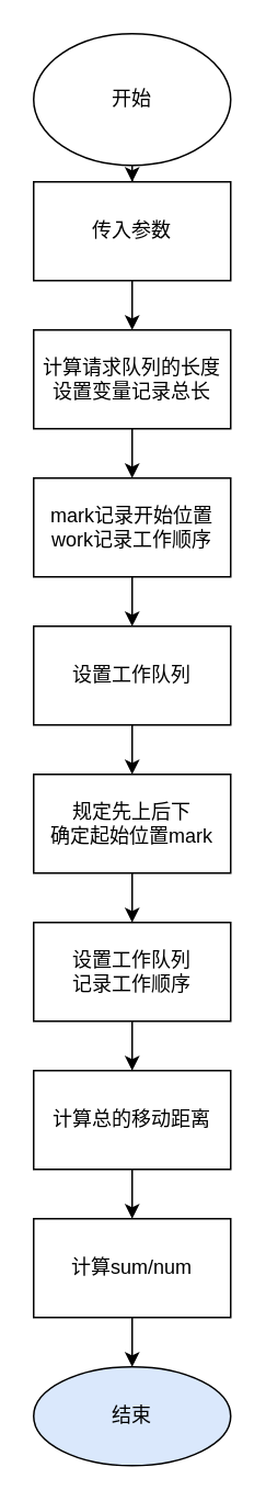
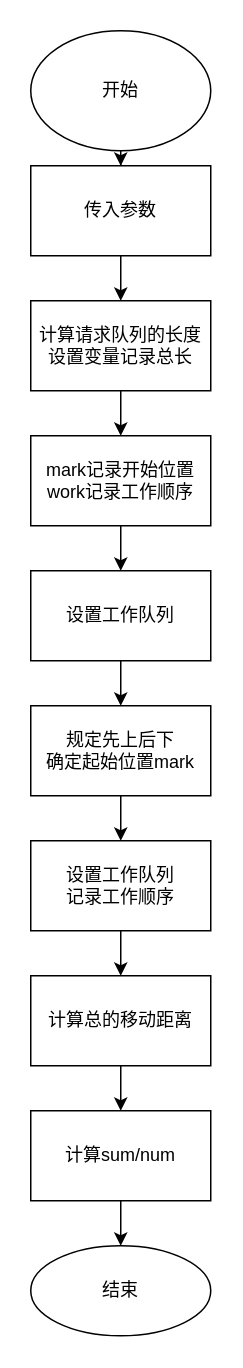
  <mxCell id="0" />
  <mxCell id="1" parent="0" />
  <mxCell id="2" value="" style="edgeStyle=orthogonalEdgeStyle;rounded=0;orthogonalLoop=1;jettySize=auto;html=1;" edge="1" parent="1" source="3" target="5"><mxGeometry relative="1" as="geometry" /></mxCell>
  <mxCell id="3" value="开始" style="ellipse;whiteSpace=wrap;html=1;" vertex="1" parent="1"><mxGeometry x="20" y="20" width="120" height="80" as="geometry" /></mxCell>
  <mxCell id="4" value="" style="edgeStyle=orthogonalEdgeStyle;rounded=0;orthogonalLoop=1;jettySize=auto;html=1;" edge="1" parent="1" source="5" target="7"><mxGeometry relative="1" as="geometry" /></mxCell>
  <mxCell id="5" value="传入参数" style="whiteSpace=wrap;html=1;" vertex="1" parent="1"><mxGeometry x="20" y="110" width="120" height="60" as="geometry" /></mxCell>
  <mxCell id="6" value="" style="edgeStyle=orthogonalEdgeStyle;rounded=0;orthogonalLoop=1;jettySize=auto;html=1;" edge="1" parent="1" source="7"><mxGeometry relative="1" as="geometry"><mxPoint x="80" y="290" as="targetPoint" /></mxGeometry></mxCell>
  <mxCell id="7" value="&lt;div&gt;计算请求队列的长度&lt;/div&gt;&lt;div&gt;设置变量记录总长&lt;br&gt;&lt;/div&gt;" style="whiteSpace=wrap;html=1;" vertex="1" parent="1"><mxGeometry x="20" y="200" width="120" height="60" as="geometry" /></mxCell>
  <mxCell id="8" value="" style="edgeStyle=orthogonalEdgeStyle;rounded=0;orthogonalLoop=1;jettySize=auto;html=1;" edge="1" parent="1" source="9" target="11"><mxGeometry relative="1" as="geometry" /></mxCell>
  <mxCell id="9" value="&lt;div&gt;mark记录开始位置&lt;/div&gt;&lt;div&gt;work记录工作顺序&lt;br&gt;&lt;/div&gt;" style="rounded=0;whiteSpace=wrap;html=1;" vertex="1" parent="1"><mxGeometry x="20" y="290" width="120" height="60" as="geometry" /></mxCell>
  <mxCell id="10" value="" style="edgeStyle=orthogonalEdgeStyle;rounded=0;orthogonalLoop=1;jettySize=auto;html=1;" edge="1" parent="1" source="11" target="13"><mxGeometry relative="1" as="geometry" /></mxCell>
  <mxCell id="11" value="设置工作队列" style="whiteSpace=wrap;html=1;rounded=0;" vertex="1" parent="1"><mxGeometry x="20" y="380" width="120" height="60" as="geometry" /></mxCell>
  <mxCell id="12" value="" style="edgeStyle=orthogonalEdgeStyle;rounded=0;orthogonalLoop=1;jettySize=auto;html=1;" edge="1" parent="1" source="13" target="15"><mxGeometry relative="1" as="geometry" /></mxCell>
  <mxCell id="13" value="&lt;div&gt;规定先上后下&lt;/div&gt;&lt;div&gt;确定起始位置mark&lt;br&gt;&lt;/div&gt;" style="whiteSpace=wrap;html=1;rounded=0;" vertex="1" parent="1"><mxGeometry x="20" y="470" width="120" height="60" as="geometry" /></mxCell>
  <mxCell id="14" value="" style="edgeStyle=orthogonalEdgeStyle;rounded=0;orthogonalLoop=1;jettySize=auto;html=1;" edge="1" parent="1" source="15" target="17"><mxGeometry relative="1" as="geometry" /></mxCell>
  <mxCell id="15" value="&lt;div&gt;设置工作队列&lt;/div&gt;&lt;div&gt;记录工作顺序&lt;br&gt;&lt;/div&gt;" style="whiteSpace=wrap;html=1;rounded=0;" vertex="1" parent="1"><mxGeometry x="20" y="560" width="120" height="60" as="geometry" /></mxCell>
  <mxCell id="16" value="" style="edgeStyle=orthogonalEdgeStyle;rounded=0;orthogonalLoop=1;jettySize=auto;html=1;" edge="1" parent="1" source="17" target="19"><mxGeometry relative="1" as="geometry" /></mxCell>
  <mxCell id="17" value="计算总的移动距离" style="whiteSpace=wrap;html=1;rounded=0;" vertex="1" parent="1"><mxGeometry x="20" y="650" width="120" height="60" as="geometry" /></mxCell>
  <mxCell id="18" value="" style="edgeStyle=orthogonalEdgeStyle;rounded=0;orthogonalLoop=1;jettySize=auto;html=1;" edge="1" parent="1" source="19" target="20"><mxGeometry relative="1" as="geometry" /></mxCell>
  <mxCell id="19" value="计算sum/num" style="whiteSpace=wrap;html=1;rounded=0;" vertex="1" parent="1"><mxGeometry x="20" y="740" width="120" height="60" as="geometry" /></mxCell>
- <mxCell id="20" value="结束" style="ellipse;whiteSpace=wrap;html=1;rounded=0;fillColor=#dae8fc;" vertex="1" parent="1"><mxGeometry x="20" y="830" width="120" height="60" as="geometry" /></mxCell>
+ <mxCell id="20" value="结束" style="ellipse;whiteSpace=wrap;html=1;rounded=0;" vertex="1" parent="1"><mxGeometry x="20" y="830" width="120" height="60" as="geometry" /></mxCell>
